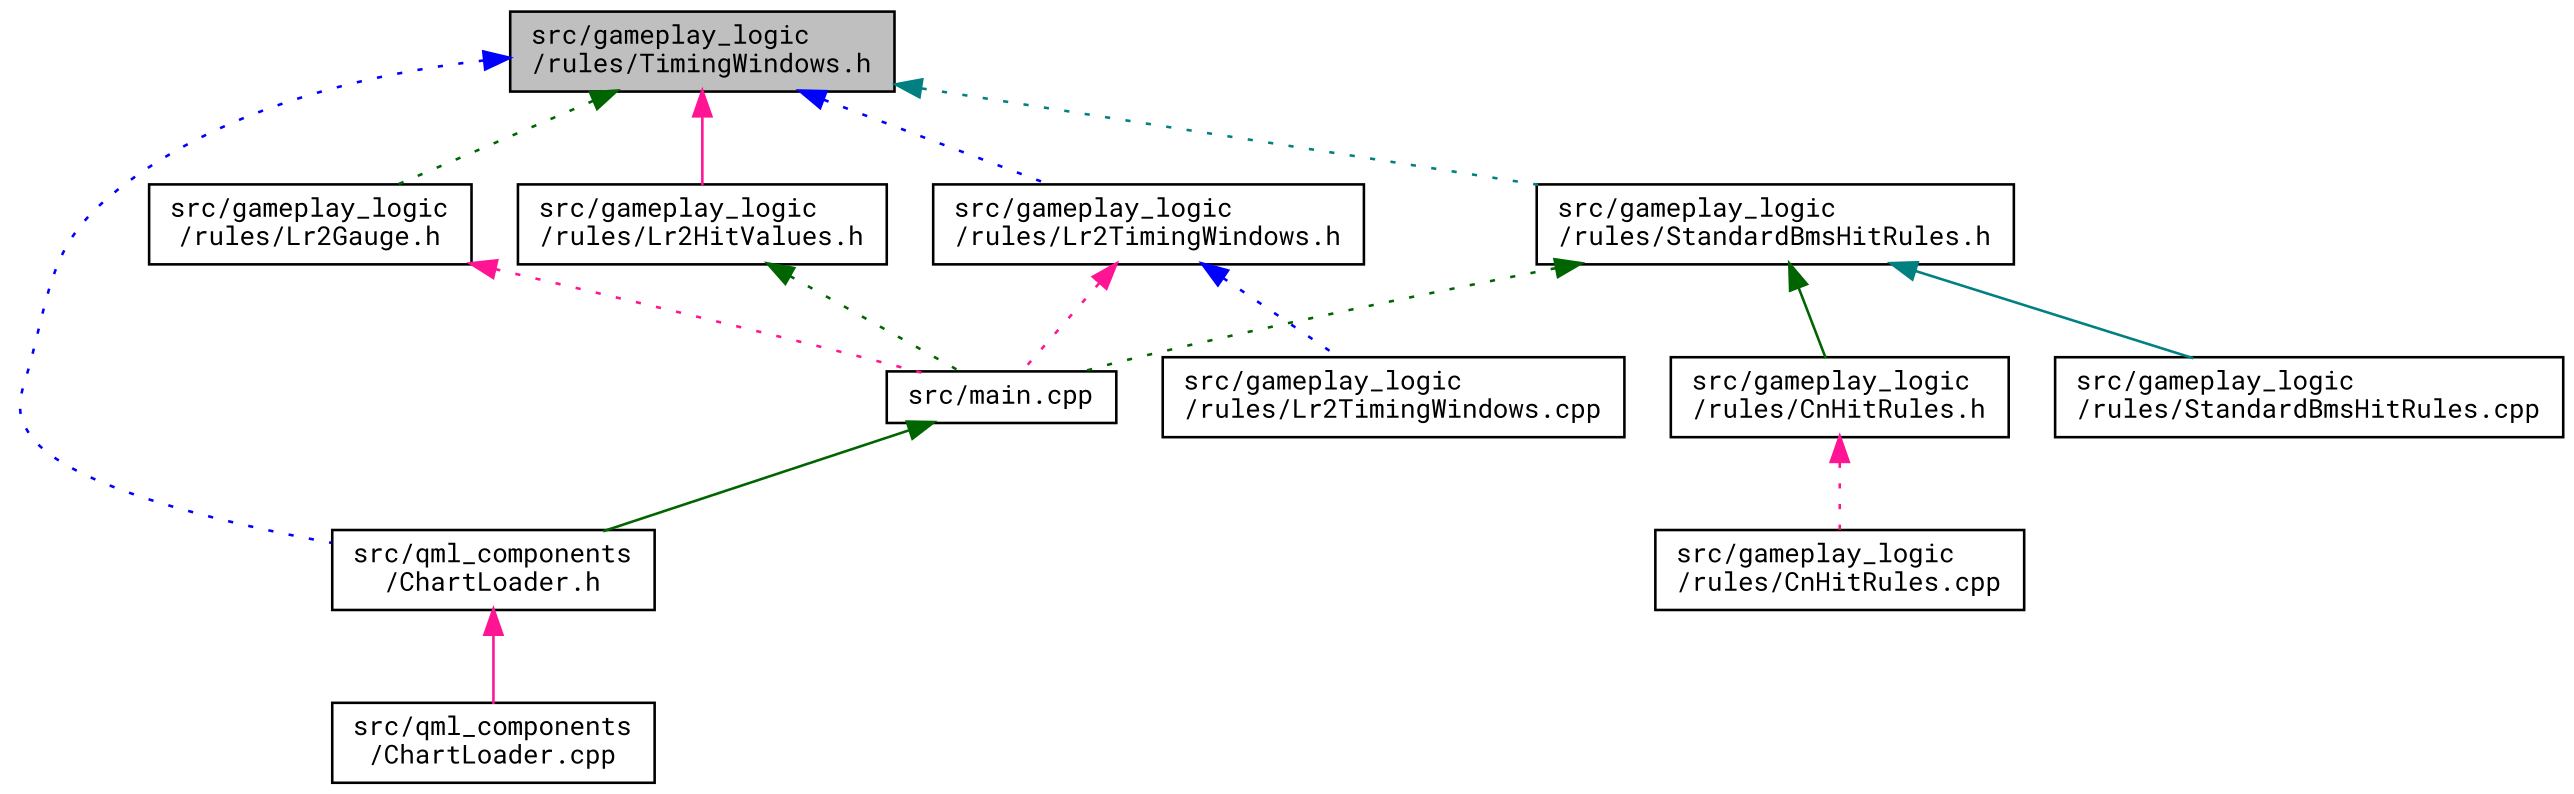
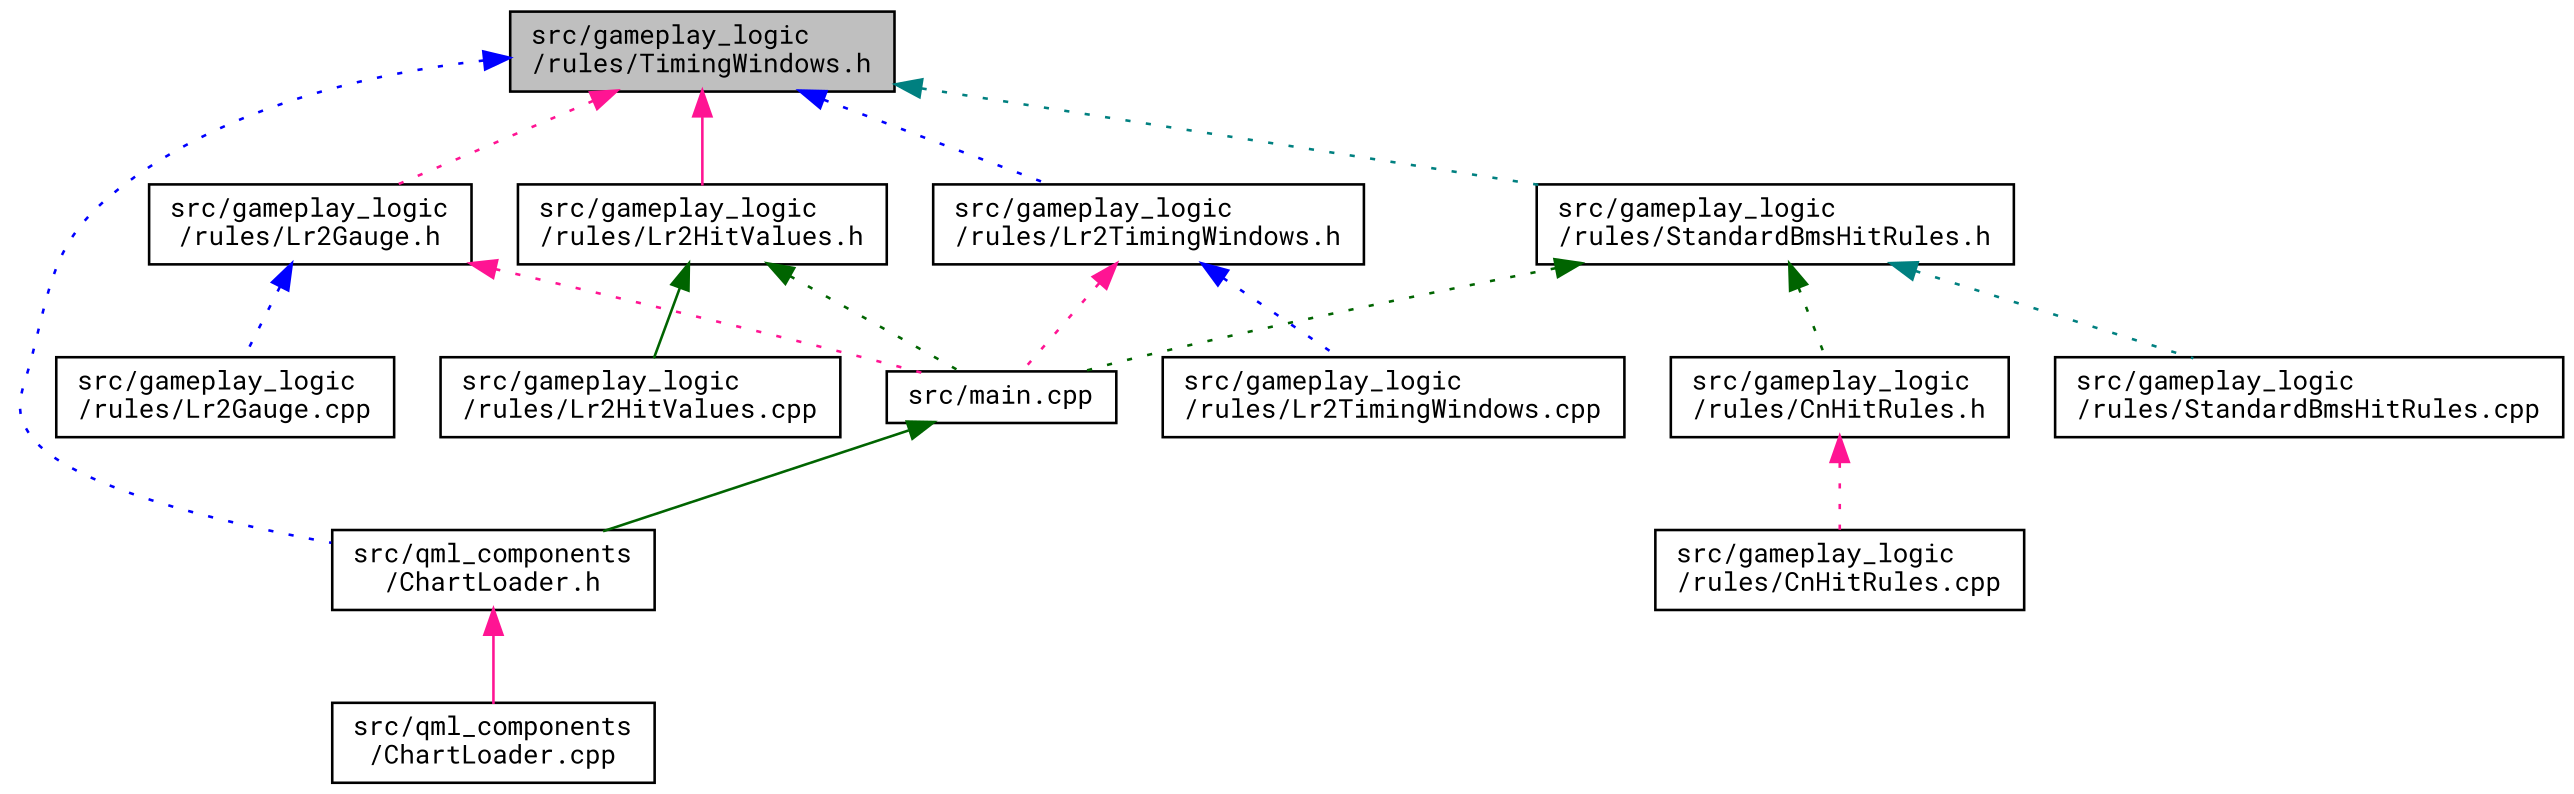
  digraph {
    fontname="Roboto Mono"
    node [color=black fillcolor=white fontname="Roboto Mono" fontsize=10 shape=record style=filled]
    edge [color=darkgreen dir=back fontname="Roboto Mono" fontsize=10 labelfontname=Helvetica labelfontsize=10 style=dotted]
    n1 [fillcolor=grey75 fontcolor=black height=0.2 label="src/gameplay_logic\l/rules/TimingWindows.h" width=0.4]
    n2 [height=0.2 label="src/gameplay_logic\l/rules/Lr2Gauge.h" width=0.4]
    n3 [height=0.2 label="src/gameplay_logic\l/rules/Lr2HitValues.h" width=0.4]
    n4 [height=0.2 label="src/gameplay_logic\l/rules/Lr2TimingWindows.h" width=0.4]
    n5 [height=0.2 label="src/gameplay_logic\l/rules/StandardBmsHitRules.h" width=0.4]
    n6 [height=0.2 label="src/qml_components\l/ChartLoader.h" width=0.4]
+   n7 [height=0.2 label="src/gameplay_logic\l/rules/Lr2Gauge.cpp" width=0.4]
    n8 [height=0.2 label="src/main.cpp" width=0.4]
+   n9 [height=0.2 label="src/gameplay_logic\l/rules/Lr2HitValues.cpp" width=0.4]
    n10 [height=0.2 label="src/gameplay_logic\l/rules/Lr2TimingWindows.cpp" width=0.4]
    n11 [height=0.2 label="src/gameplay_logic\l/rules/CnHitRules.h" width=0.4]
    n12 [height=0.2 label="src/gameplay_logic\l/rules/StandardBmsHitRules.cpp" width=0.4]
    n13 [height=0.2 label="src/qml_components\l/ChartLoader.cpp" width=0.4]
    n14 [height=0.2 label="src/gameplay_logic\l/rules/CnHitRules.cpp" width=0.4]
-   n1 -> n2
+   n1 -> n2 [color=deeppink]
    n1 -> n3 [color=deeppink style=solid]
    n1 -> n4 [color=blue]
    n1 -> n5 [color=teal]
    n1 -> n6 [color=blue]
+   n2 -> n7 [color=blue]
    n2 -> n8 [color=deeppink]
    n3 -> n8
+   n3 -> n9 [style=solid]
    n4 -> n8 [color=deeppink]
    n4 -> n10 [color=blue]
    n5 -> n8
-   n5 -> n11 [style=solid]
-   n5 -> n12 [color=teal style=solid]
+   n5 -> n11
+   n5 -> n12 [color=teal]
    n6 -> n13 [color=deeppink style=solid]
    n8 -> n6 [style=solid]
    n11 -> n14 [color=deeppink]
  }
